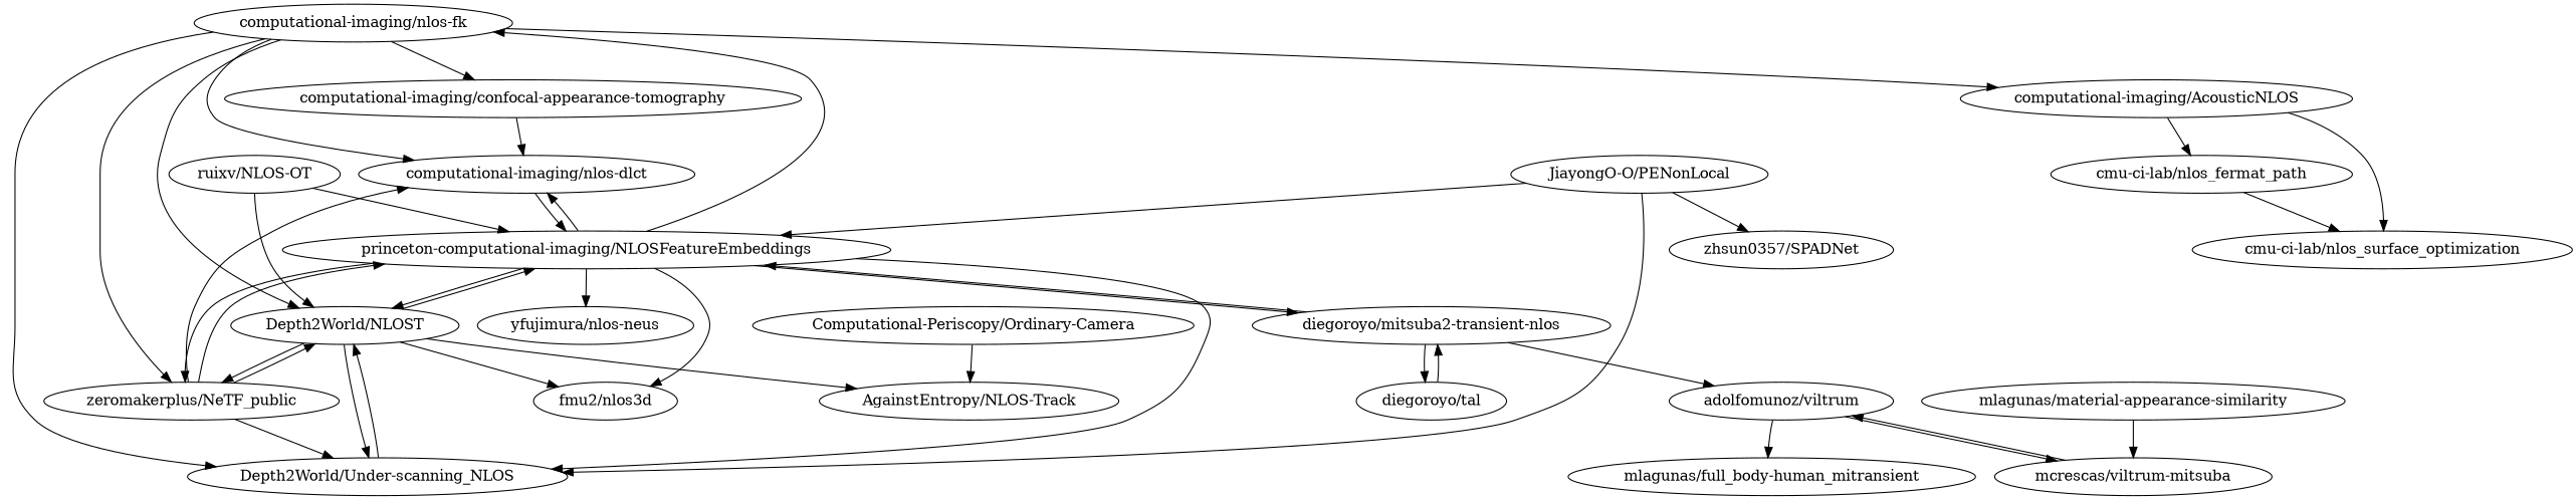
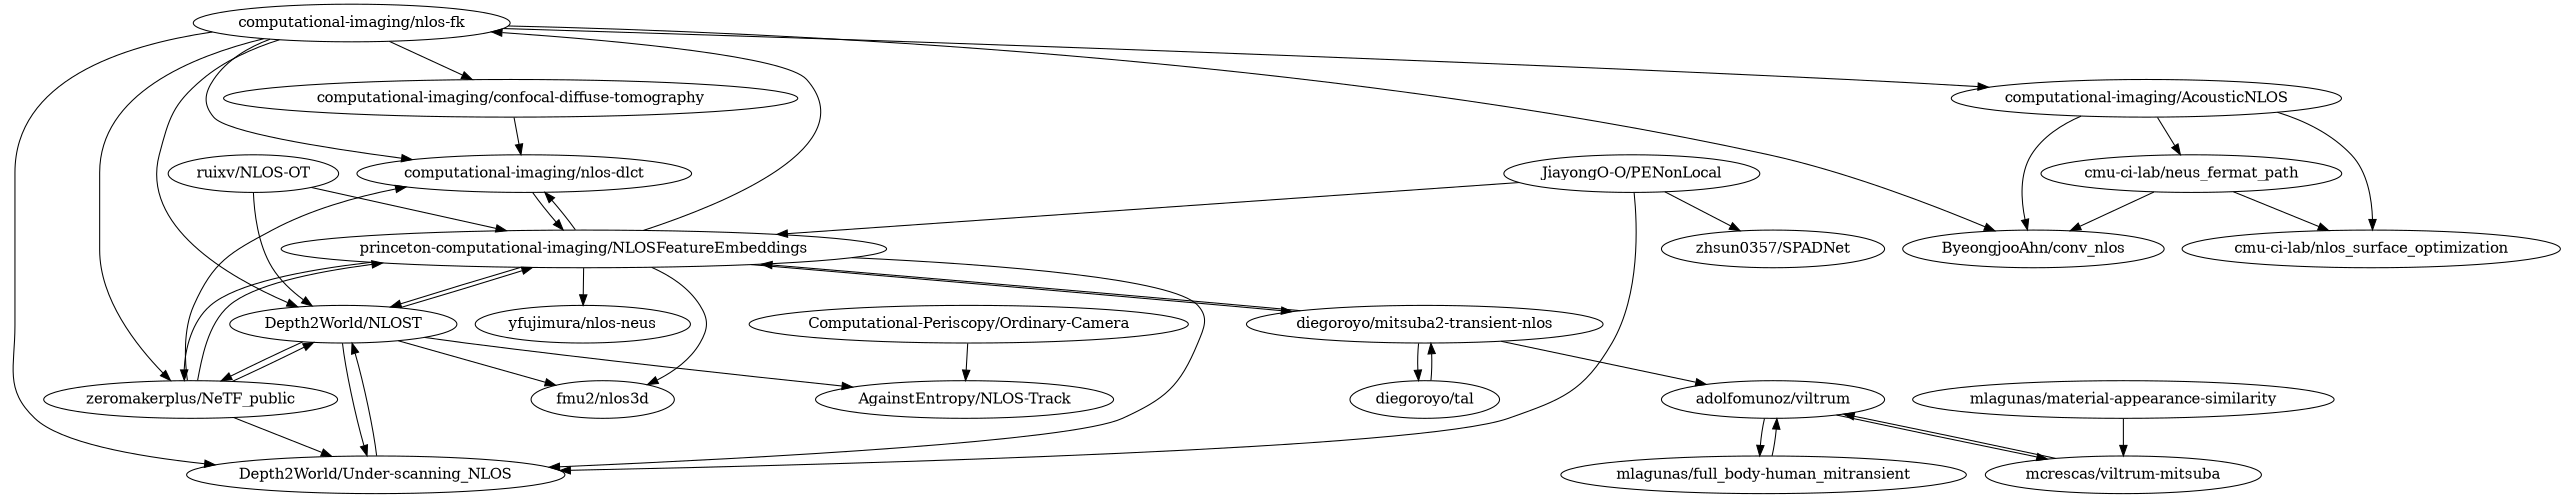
  digraph {
    "computational-imaging/nlos-fk" [l="4.612,45.4"]
    "computational-imaging/nlos-dlct" [l="4.609,45.388"]
    "Depth2World/NLOST" [l="4.639,45.382"]
-   "computational-imaging/confocal-diffuse-tomography" [l="4.591,45.387" label="computational-imaging/confocal-appearance-tomography"]
+   "computational-imaging/confocal-diffuse-tomography" [l="4.591,45.387"]
    "zeromakerplus/NeTF_public" [l="4.623,45.384"]
+   "ByeongjooAhn/conv_nlos" [l="4.605,45.42"]
    "Depth2World/Under-scanning_NLOS" [l="4.642,45.392"]
    "computational-imaging/AcousticNLOS" [l="4.589,45.421"]
    "princeton-computational-imaging/NLOSFeatureEmbeddings" [l="4.63,45.394"]
    "fmu2/nlos3d" [l="4.653,45.382"]
    "diegoroyo/mitsuba2-transient-nlos" [l="4.619,45.411"]
    "yfujimura/nlos-neus" [l="4.62,45.373"]
    "AgainstEntropy/NLOS-Track" [l="4.647,45.364"]
    "cmu-ci-lab/nlos_surface_optimization" [l="4.575,45.434"]
-   "cmu-ci-lab/nlos_fermat_path" [l="4.593,45.437"]
+   "cmu-ci-lab/nlos_fermat_path" [l="4.593,45.437" label="cmu-ci-lab/neus_fermat_path"]
    "adolfomunoz/viltrum" [l="4.575,45.407"]
    "diegoroyo/tal" [l="4.625,45.424"]
    "Computational-Periscopy/Ordinary-Camera" [l="4.657,45.346"]
    "mlagunas/material-appearance-similarity" [l="4.53,45.418"]
    "mcrescas/viltrum-mitsuba" [l="4.551,45.41"]
    n21 [l="4.558,45.4" label="mlagunas/full_body-human_mitransient"]
    "JiayongO-O/PENonLocal" [l="4.666,45.392"]
    "zhsun0357/SPADNet" [l="4.687,45.398"]
    "ruixv/NLOS-OT" [l="4.652,45.4"]
    "computational-imaging/nlos-fk" -> "computational-imaging/nlos-dlct"
    "computational-imaging/nlos-fk" -> "Depth2World/NLOST"
    "computational-imaging/nlos-fk" -> "computational-imaging/confocal-diffuse-tomography"
    "computational-imaging/nlos-fk" -> "zeromakerplus/NeTF_public"
+   "computational-imaging/nlos-fk" -> "ByeongjooAhn/conv_nlos"
    "computational-imaging/nlos-fk" -> "Depth2World/Under-scanning_NLOS"
    "computational-imaging/nlos-fk" -> "computational-imaging/AcousticNLOS"
    "computational-imaging/nlos-dlct" -> "princeton-computational-imaging/NLOSFeatureEmbeddings"
    "Depth2World/NLOST" -> "zeromakerplus/NeTF_public"
    "Depth2World/NLOST" -> "Depth2World/Under-scanning_NLOS"
    "Depth2World/NLOST" -> "princeton-computational-imaging/NLOSFeatureEmbeddings"
    "Depth2World/NLOST" -> "fmu2/nlos3d"
    "Depth2World/NLOST" -> "AgainstEntropy/NLOS-Track"
    "computational-imaging/confocal-diffuse-tomography" -> "computational-imaging/nlos-dlct"
    "zeromakerplus/NeTF_public" -> "computational-imaging/nlos-dlct"
    "zeromakerplus/NeTF_public" -> "Depth2World/NLOST"
    "zeromakerplus/NeTF_public" -> "Depth2World/Under-scanning_NLOS"
    "zeromakerplus/NeTF_public" -> "princeton-computational-imaging/NLOSFeatureEmbeddings"
    "Depth2World/Under-scanning_NLOS" -> "Depth2World/NLOST"
+   "computational-imaging/AcousticNLOS" -> "ByeongjooAhn/conv_nlos"
    "computational-imaging/AcousticNLOS" -> "cmu-ci-lab/nlos_surface_optimization"
    "computational-imaging/AcousticNLOS" -> "cmu-ci-lab/nlos_fermat_path"
    "princeton-computational-imaging/NLOSFeatureEmbeddings" -> "computational-imaging/nlos-fk"
    "princeton-computational-imaging/NLOSFeatureEmbeddings" -> "computational-imaging/nlos-dlct"
    "princeton-computational-imaging/NLOSFeatureEmbeddings" -> "Depth2World/NLOST"
    "princeton-computational-imaging/NLOSFeatureEmbeddings" -> "zeromakerplus/NeTF_public"
    "princeton-computational-imaging/NLOSFeatureEmbeddings" -> "Depth2World/Under-scanning_NLOS"
    "princeton-computational-imaging/NLOSFeatureEmbeddings" -> "fmu2/nlos3d"
    "princeton-computational-imaging/NLOSFeatureEmbeddings" -> "diegoroyo/mitsuba2-transient-nlos"
    "princeton-computational-imaging/NLOSFeatureEmbeddings" -> "yfujimura/nlos-neus"
    "diegoroyo/mitsuba2-transient-nlos" -> "princeton-computational-imaging/NLOSFeatureEmbeddings"
    "diegoroyo/mitsuba2-transient-nlos" -> "adolfomunoz/viltrum"
    "diegoroyo/mitsuba2-transient-nlos" -> "diegoroyo/tal"
+   "cmu-ci-lab/nlos_fermat_path" -> "ByeongjooAhn/conv_nlos"
    "cmu-ci-lab/nlos_fermat_path" -> "cmu-ci-lab/nlos_surface_optimization"
    "adolfomunoz/viltrum" -> "mcrescas/viltrum-mitsuba"
    "adolfomunoz/viltrum" -> n21
    "diegoroyo/tal" -> "diegoroyo/mitsuba2-transient-nlos"
    "Computational-Periscopy/Ordinary-Camera" -> "AgainstEntropy/NLOS-Track"
    "mlagunas/material-appearance-similarity" -> "mcrescas/viltrum-mitsuba"
    "mcrescas/viltrum-mitsuba" -> "adolfomunoz/viltrum"
+   n21 -> "adolfomunoz/viltrum"
    "JiayongO-O/PENonLocal" -> "Depth2World/Under-scanning_NLOS"
    "JiayongO-O/PENonLocal" -> "princeton-computational-imaging/NLOSFeatureEmbeddings"
    "JiayongO-O/PENonLocal" -> "zhsun0357/SPADNet"
    "ruixv/NLOS-OT" -> "Depth2World/NLOST"
    "ruixv/NLOS-OT" -> "princeton-computational-imaging/NLOSFeatureEmbeddings"
  }
